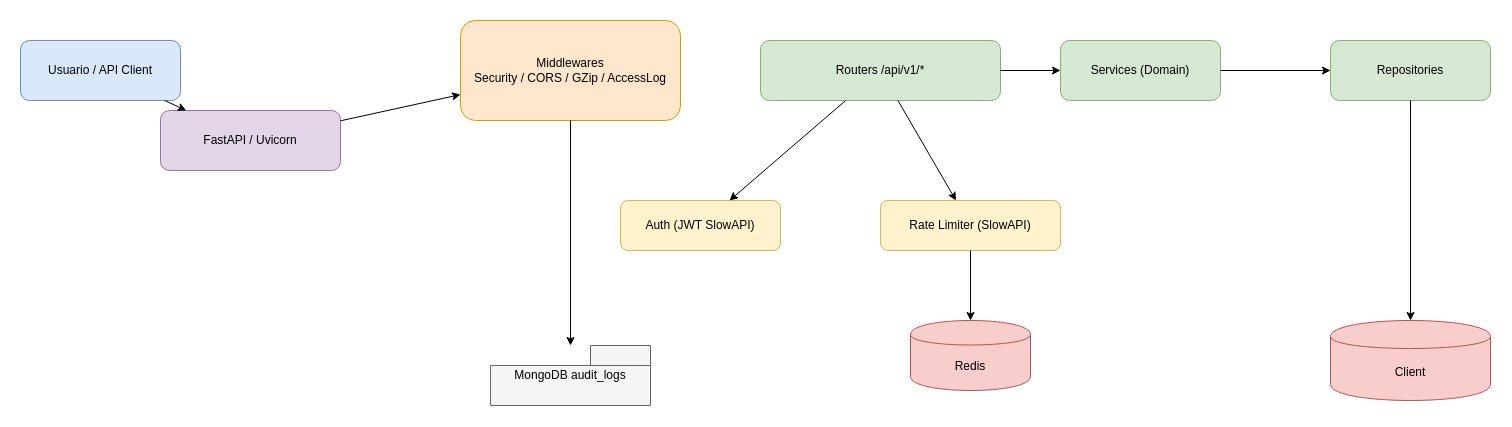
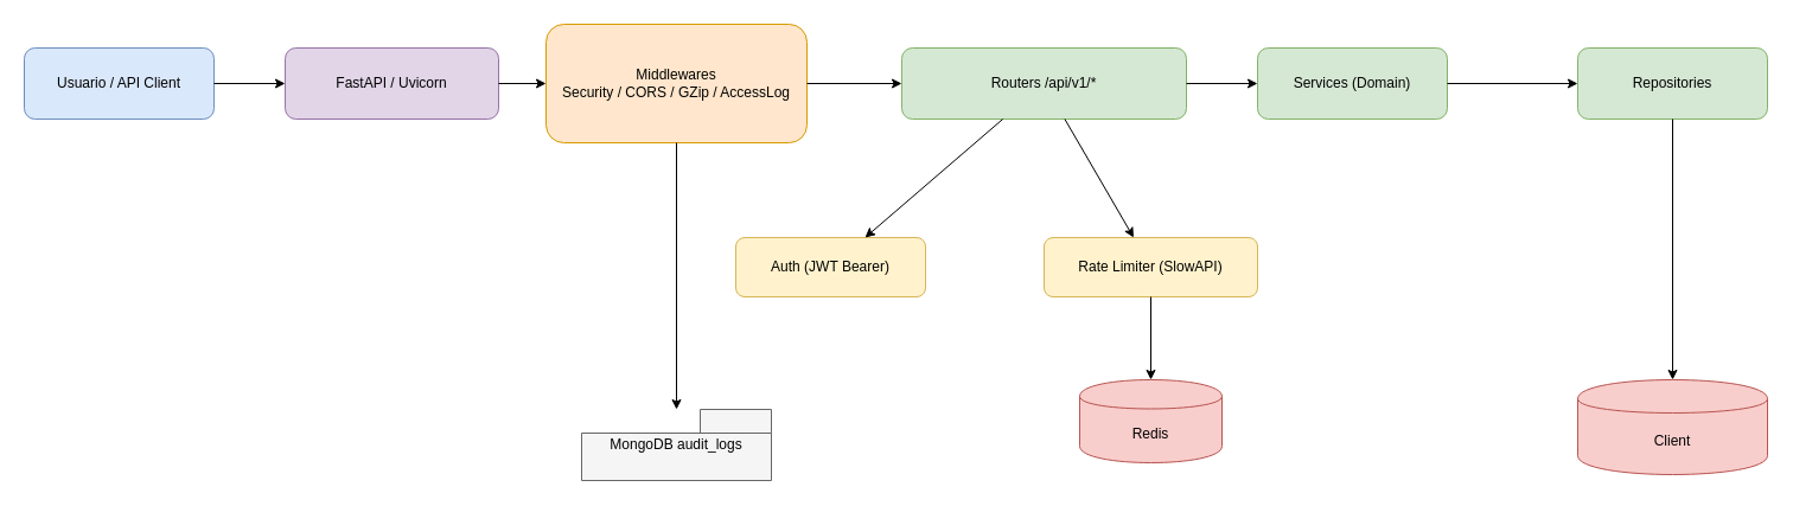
  <mxCell id="0" />
  <mxCell id="1" parent="0" />
  <mxCell id="2" value="Usuario / API Client" style="rounded=1;whiteSpace=wrap;html=1;fillColor=#dae8fc;strokeColor=#6c8ebf;" parent="1" vertex="1"><mxGeometry x="20" y="40" width="160" height="60" as="geometry" /></mxCell>
- <mxCell id="3" value="FastAPI / Uvicorn" style="rounded=1;whiteSpace=wrap;html=1;fillColor=#e1d5e7;strokeColor=#9673a6;" parent="1" vertex="1"><mxGeometry x="160" y="110" width="180" height="60" as="geometry" /></mxCell>
+ <mxCell id="3" value="FastAPI / Uvicorn" style="rounded=1;whiteSpace=wrap;html=1;fillColor=#e1d5e7;strokeColor=#9673a6;" parent="1" vertex="1"><mxGeometry x="240" y="40" width="180" height="60" as="geometry" /></mxCell>
  <mxCell id="4" value="Middlewares&#10;Security / CORS / GZip / AccessLog" style="rounded=1;whiteSpace=wrap;html=1;fillColor=#ffe6cc;strokeColor=#d79b00;" parent="1" vertex="1"><mxGeometry x="460" y="20" width="220" height="100" as="geometry" /></mxCell>
  <mxCell id="5" value="Routers /api/v1/*" style="rounded=1;whiteSpace=wrap;html=1;fillColor=#d5e8d4;strokeColor=#82b366;" parent="1" vertex="1"><mxGeometry x="760" y="40" width="240" height="60" as="geometry" /></mxCell>
  <mxCell id="6" value="Services (Domain)" style="rounded=1;whiteSpace=wrap;html=1;fillColor=#d5e8d4;strokeColor=#82b366;" parent="1" vertex="1"><mxGeometry x="1060" y="40" width="160" height="60" as="geometry" /></mxCell>
  <mxCell id="7" value="Repositories" style="rounded=1;whiteSpace=wrap;html=1;fillColor=#d5e8d4;strokeColor=#82b366;" parent="1" vertex="1"><mxGeometry x="1330" y="40" width="160" height="60" as="geometry" /></mxCell>
- <mxCell id="8" value="Auth (JWT SlowAPI)" style="rounded=1;whiteSpace=wrap;html=1;fillColor=#fff2cc;strokeColor=#d6b656;" parent="1" vertex="1"><mxGeometry x="620" y="200" width="160" height="50" as="geometry" /></mxCell>
+ <mxCell id="8" value="Auth (JWT Bearer)" style="rounded=1;whiteSpace=wrap;html=1;fillColor=#fff2cc;strokeColor=#d6b656;" parent="1" vertex="1"><mxGeometry x="620" y="200" width="160" height="50" as="geometry" /></mxCell>
  <mxCell id="9" value="Rate Limiter (SlowAPI)" style="rounded=1;whiteSpace=wrap;html=1;fillColor=#fff2cc;strokeColor=#d6b656;" parent="1" vertex="1"><mxGeometry x="880" y="200" width="180" height="50" as="geometry" /></mxCell>
  <mxCell id="10" value="Client" style="shape=cylinder;whiteSpace=wrap;html=1;boundedLbl=1;fillColor=#f8cecc;strokeColor=#b85450;" parent="1" vertex="1"><mxGeometry x="1330" y="320" width="160" height="80" as="geometry" /></mxCell>
  <mxCell id="11" value="Redis" style="shape=cylinder;whiteSpace=wrap;html=1;boundedLbl=1;fillColor=#f8cecc;strokeColor=#b85450;" parent="1" vertex="1"><mxGeometry x="910" y="320" width="120" height="70" as="geometry" /></mxCell>
  <mxCell id="12" value="MongoDB audit_logs" style="shape=folder;whiteSpace=wrap;html=1;fillColor=#f5f5f5;strokeColor=#666666;" parent="1" vertex="1"><mxGeometry x="490" y="345" width="160" height="60" as="geometry" /></mxCell>
  <mxCell id="13" parent="1" source="2" target="3" edge="1"><mxGeometry relative="1" as="geometry" /></mxCell>
  <mxCell id="14" parent="1" source="3" target="4" edge="1"><mxGeometry relative="1" as="geometry" /></mxCell>
+ <mxCell id="15" parent="1" source="4" target="5" edge="1"><mxGeometry relative="1" as="geometry" /></mxCell>
  <mxCell id="16" parent="1" source="5" target="6" edge="1"><mxGeometry relative="1" as="geometry" /></mxCell>
  <mxCell id="17" parent="1" source="6" target="7" edge="1"><mxGeometry relative="1" as="geometry" /></mxCell>
  <mxCell id="18" parent="1" source="5" target="8" edge="1"><mxGeometry relative="1" as="geometry" /></mxCell>
  <mxCell id="19" parent="1" source="5" target="9" edge="1"><mxGeometry relative="1" as="geometry" /></mxCell>
  <mxCell id="20" parent="1" source="7" target="10" edge="1"><mxGeometry relative="1" as="geometry" /></mxCell>
  <mxCell id="21" parent="1" source="9" target="11" edge="1"><mxGeometry relative="1" as="geometry" /></mxCell>
  <mxCell id="22" parent="1" source="4" target="12" edge="1"><mxGeometry relative="1" as="geometry" /></mxCell>
